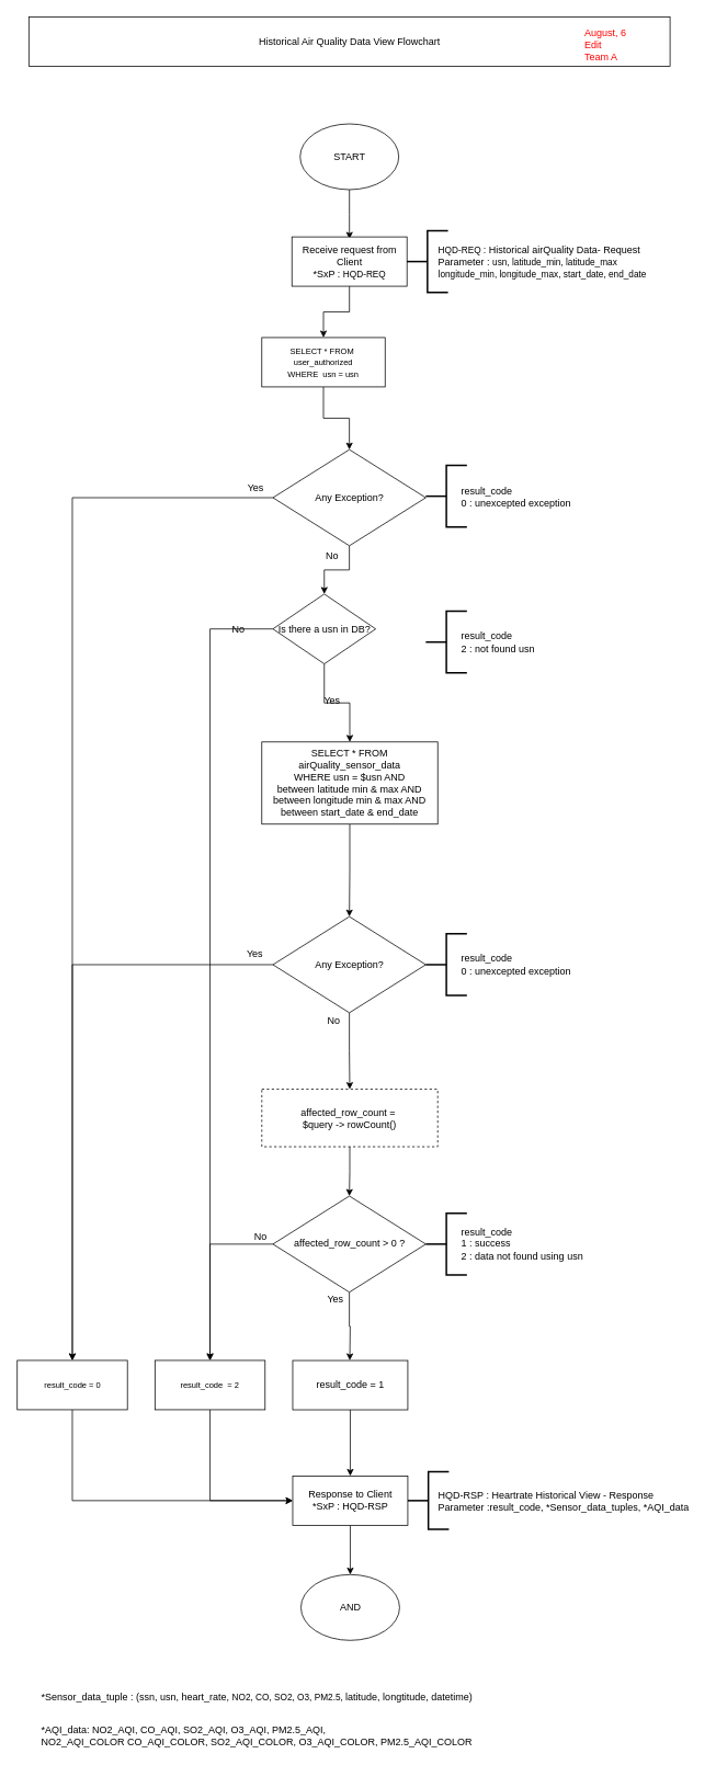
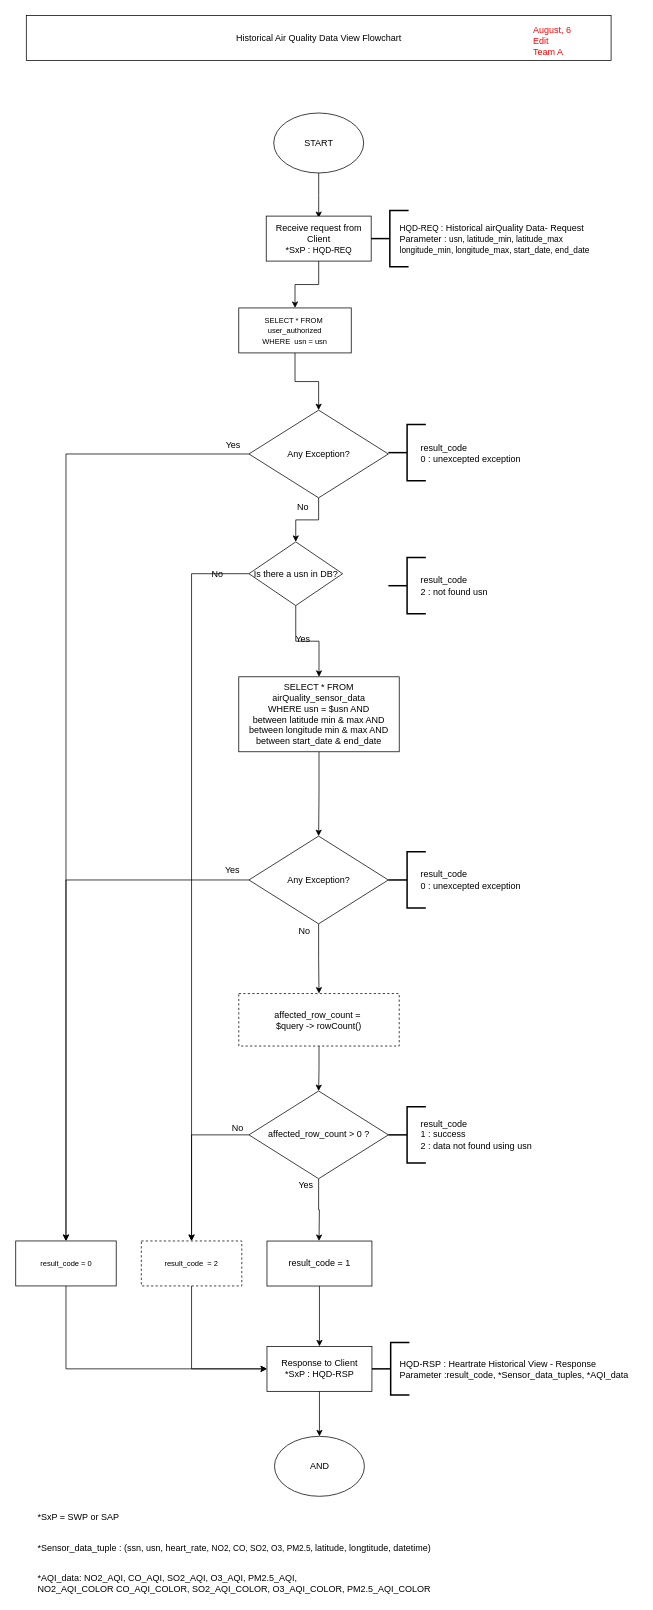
  <mxCell id="0" />
  <mxCell id="1" parent="0" />
  <mxCell id="2" style="edgeStyle=orthogonalEdgeStyle;rounded=0;orthogonalLoop=1;jettySize=auto;html=1;" parent="1" source="3" edge="1"><mxGeometry relative="1" as="geometry"><mxPoint x="424.6" y="290" as="targetPoint" /></mxGeometry></mxCell>
  <mxCell id="3" value="START" style="ellipse;whiteSpace=wrap;html=1;" parent="1" vertex="1"><mxGeometry x="364.6" y="150" width="120" height="80" as="geometry" /></mxCell>
  <mxCell id="4" style="edgeStyle=orthogonalEdgeStyle;rounded=0;orthogonalLoop=1;jettySize=auto;html=1;entryX=0.5;entryY=0;entryDx=0;entryDy=0;" parent="1" source="5" target="16" edge="1"><mxGeometry relative="1" as="geometry"><mxPoint x="424.6" y="420" as="targetPoint" /></mxGeometry></mxCell>
  <mxCell id="5" value="Receive request from Client&lt;br&gt;*SxP :&amp;nbsp;&lt;span style=&quot;font-size: 11px&quot;&gt;HQD&lt;/span&gt;&lt;span style=&quot;font-size: 11px&quot;&gt;-REQ&lt;/span&gt;" style="rounded=0;whiteSpace=wrap;html=1;" parent="1" vertex="1"><mxGeometry x="354.6" y="287.5" width="140" height="60" as="geometry" /></mxCell>
+ <mxCell id="6" value="*SxP = SWP or SAP" style="text;html=1;resizable=0;points=[];autosize=1;align=left;verticalAlign=top;spacingTop=-4;" parent="1" vertex="1"><mxGeometry x="47.6" y="2012.765" width="120" height="20" as="geometry" /></mxCell>
  <mxCell id="7" value="" style="strokeWidth=2;html=1;shape=mxgraph.flowchart.annotation_2;align=left;pointerEvents=1" parent="1" vertex="1"><mxGeometry x="494.5" y="280" width="50" height="75" as="geometry" /></mxCell>
  <mxCell id="8" value="Historical Air Quality Data View Flowchart" style="rounded=0;whiteSpace=wrap;html=1;" parent="1" vertex="1"><mxGeometry x="34.6" y="20" width="780" height="60" as="geometry" /></mxCell>
  <mxCell id="9" style="edgeStyle=orthogonalEdgeStyle;rounded=0;orthogonalLoop=1;jettySize=auto;html=1;entryX=0.5;entryY=0;entryDx=0;entryDy=0;" parent="1" source="10" target="12" edge="1"><mxGeometry relative="1" as="geometry"><mxPoint x="425.6" y="1905.1" as="targetPoint" /></mxGeometry></mxCell>
  <mxCell id="10" value="Response to Client&lt;br&gt;*SxP : HQD-RSP" style="rounded=0;whiteSpace=wrap;html=1;" parent="1" vertex="1"><mxGeometry x="355.6" y="1795.1" width="140" height="60" as="geometry" /></mxCell>
  <mxCell id="11" value="" style="strokeWidth=2;html=1;shape=mxgraph.flowchart.annotation_2;align=left;pointerEvents=1" parent="1" vertex="1"><mxGeometry x="495.6" y="1790.1" width="50" height="70" as="geometry" /></mxCell>
  <mxCell id="12" value="AND" style="ellipse;whiteSpace=wrap;html=1;" parent="1" vertex="1"><mxGeometry x="365.6" y="1915.1" width="120" height="80" as="geometry" /></mxCell>
  <mxCell id="13" value="&lt;font color=&quot;#ff0000&quot;&gt;August, 6&lt;br&gt;Edit&amp;nbsp;&lt;br&gt;Team A&lt;br&gt;&lt;/font&gt;" style="text;html=1;resizable=0;points=[];autosize=1;align=left;verticalAlign=top;spacingTop=-4;" parent="1" vertex="1"><mxGeometry x="709.1" y="30" width="70" height="40" as="geometry" /></mxCell>
  <mxCell id="14" value="*Sensor_data_tuple : (&lt;span style=&quot;white-space: nowrap&quot;&gt;ssn, usn, heart_rate,&amp;nbsp;&lt;/span&gt;&lt;span style=&quot;font-size: 11px&quot;&gt;NO2, CO, SO2, O3, PM2.5,&amp;nbsp;&lt;/span&gt;&lt;span style=&quot;white-space: nowrap&quot;&gt;latitude,&amp;nbsp;longtitude, datetime&lt;/span&gt;)" style="text;html=1;strokeColor=none;fillColor=none;align=left;verticalAlign=middle;whiteSpace=wrap;rounded=0;" parent="1" vertex="1"><mxGeometry x="48" y="2035" width="571" height="60" as="geometry" /></mxCell>
  <mxCell id="15" value="" style="edgeStyle=orthogonalEdgeStyle;rounded=0;orthogonalLoop=1;jettySize=auto;html=1;fontSize=12;" parent="1" source="16" target="50" edge="1"><mxGeometry relative="1" as="geometry" /></mxCell>
  <mxCell id="16" value="&lt;span style=&quot;font-size: 10px&quot;&gt;SELECT * FROM&amp;nbsp;&lt;br&gt;&lt;/span&gt;&lt;span style=&quot;font-size: 10px&quot;&gt;user_authorized&lt;/span&gt;&lt;br style=&quot;font-size: 10px&quot;&gt;&lt;span style=&quot;font-size: 10px&quot;&gt;WHERE&amp;nbsp; usn = usn&lt;/span&gt;" style="rounded=0;whiteSpace=wrap;html=1;align=center;" parent="1" vertex="1"><mxGeometry x="318" y="410" width="150" height="60" as="geometry" /></mxCell>
  <mxCell id="17" style="edgeStyle=orthogonalEdgeStyle;rounded=0;orthogonalLoop=1;jettySize=auto;html=1;" parent="1" source="19" edge="1"><mxGeometry relative="1" as="geometry"><mxPoint x="425" y="1654.5" as="targetPoint" /></mxGeometry></mxCell>
  <mxCell id="18" style="edgeStyle=orthogonalEdgeStyle;rounded=0;orthogonalLoop=1;jettySize=auto;html=1;entryX=0.5;entryY=0;entryDx=0;entryDy=0;" parent="1" source="19" target="23" edge="1"><mxGeometry relative="1" as="geometry" /></mxCell>
  <mxCell id="19" value="&lt;span style=&quot;white-space: normal&quot;&gt;affected_row_count &amp;gt; 0 ?&lt;/span&gt;" style="rhombus;whiteSpace=wrap;html=1;align=center;" parent="1" vertex="1"><mxGeometry x="331.5" y="1454.5" width="186" height="117" as="geometry" /></mxCell>
  <mxCell id="20" value="" style="edgeStyle=orthogonalEdgeStyle;rounded=0;orthogonalLoop=1;jettySize=auto;html=1;" parent="1" source="21" target="19" edge="1"><mxGeometry relative="1" as="geometry" /></mxCell>
  <mxCell id="21" value="affected_row_count =&amp;nbsp;&lt;br&gt;$query -&amp;gt; rowCount()" style="rounded=0;whiteSpace=wrap;html=1;align=center;dashed=1;" parent="1" vertex="1"><mxGeometry x="318" y="1324.5" width="214" height="70" as="geometry" /></mxCell>
  <mxCell id="22" style="edgeStyle=orthogonalEdgeStyle;rounded=0;orthogonalLoop=1;jettySize=auto;html=1;entryX=0;entryY=0.5;entryDx=0;entryDy=0;exitX=0.5;exitY=1;exitDx=0;exitDy=0;" parent="1" source="23" target="10" edge="1"><mxGeometry relative="1" as="geometry" /></mxCell>
- <mxCell id="23" value="&lt;span style=&quot;font-size: 10px&quot;&gt;result_code&amp;nbsp; = 2&lt;/span&gt;" style="rounded=0;whiteSpace=wrap;html=1;align=center;" parent="1" vertex="1"><mxGeometry x="188" y="1654.5" width="134" height="60" as="geometry" /></mxCell>
+ <mxCell id="23" value="&lt;span style=&quot;font-size: 10px&quot;&gt;result_code&amp;nbsp; = 2&lt;/span&gt;" style="rounded=0;whiteSpace=wrap;html=1;align=center;dashed=1;" parent="1" vertex="1"><mxGeometry x="188" y="1654.5" width="134" height="60" as="geometry" /></mxCell>
  <mxCell id="24" value="No" style="text;html=1;resizable=0;points=[];autosize=1;align=left;verticalAlign=top;spacingTop=-4;" parent="1" vertex="1"><mxGeometry x="307" y="1493.5" width="30" height="20" as="geometry" /></mxCell>
  <mxCell id="25" value="Yes" style="text;html=1;resizable=0;points=[];autosize=1;align=left;verticalAlign=top;spacingTop=-4;" parent="1" vertex="1"><mxGeometry x="396" y="1569.5" width="30" height="20" as="geometry" /></mxCell>
  <mxCell id="26" value="" style="strokeWidth=2;html=1;shape=mxgraph.flowchart.annotation_2;align=left;pointerEvents=1" parent="1" vertex="1"><mxGeometry x="517.5" y="1475.5" width="50" height="75" as="geometry" /></mxCell>
  <mxCell id="27" value="result_code&lt;br&gt;1 : success&lt;br&gt;2 : data not found using usn" style="text;html=1;strokeColor=none;fillColor=none;align=left;verticalAlign=middle;whiteSpace=wrap;rounded=0;" parent="1" vertex="1"><mxGeometry x="559" y="1487" width="180" height="52" as="geometry" /></mxCell>
  <mxCell id="28" value="&lt;span style=&quot;font-size: 11px ; text-align: center&quot;&gt;HQD&lt;/span&gt;&lt;span style=&quot;font-size: 11px ; text-align: center&quot;&gt;-REQ&lt;/span&gt;&lt;span style=&quot;font-size: 11px&quot;&gt;&amp;nbsp;&lt;/span&gt;&lt;span style=&quot;white-space: nowrap&quot;&gt;:&amp;nbsp;&lt;/span&gt;&lt;span style=&quot;text-align: center&quot;&gt;Historical airQuality Data&lt;/span&gt;&lt;span style=&quot;text-align: center&quot;&gt;- Request&lt;/span&gt;&lt;br&gt;&lt;span style=&quot;white-space: nowrap&quot;&gt;Parameter :&amp;nbsp;&lt;/span&gt;&lt;span style=&quot;font-size: 11px ; text-align: center&quot;&gt;usn, latitude_min, latitude_max&lt;/span&gt;&lt;br style=&quot;font-size: 11px ; text-align: center&quot;&gt;&lt;span style=&quot;font-size: 11px ; text-align: center&quot;&gt;longitude_min, longitude_max,&amp;nbsp;&lt;/span&gt;&lt;span style=&quot;font-size: 11px ; text-align: center&quot;&gt;start_date, end_date&lt;/span&gt;" style="text;html=1;strokeColor=none;fillColor=none;align=left;verticalAlign=middle;whiteSpace=wrap;rounded=0;" parent="1" vertex="1"><mxGeometry x="531" y="281" width="279" height="73" as="geometry" /></mxCell>
  <mxCell id="29" style="edgeStyle=orthogonalEdgeStyle;rounded=0;orthogonalLoop=1;jettySize=auto;html=1;entryX=0.5;entryY=0;entryDx=0;entryDy=0;" parent="1" source="31" target="21" edge="1"><mxGeometry relative="1" as="geometry" /></mxCell>
  <mxCell id="30" style="edgeStyle=orthogonalEdgeStyle;rounded=0;orthogonalLoop=1;jettySize=auto;html=1;entryX=0.5;entryY=0;entryDx=0;entryDy=0;" parent="1" source="31" target="35" edge="1"><mxGeometry relative="1" as="geometry" /></mxCell>
  <mxCell id="31" value="Any Exception?" style="rhombus;whiteSpace=wrap;html=1;align=center;" parent="1" vertex="1"><mxGeometry x="331.5" y="1114.5" width="186" height="117" as="geometry" /></mxCell>
  <mxCell id="32" value="" style="strokeWidth=2;html=1;shape=mxgraph.flowchart.annotation_2;align=left;pointerEvents=1" parent="1" vertex="1"><mxGeometry x="517.5" y="1135.5" width="50" height="75" as="geometry" /></mxCell>
  <mxCell id="33" value="result_code&lt;br&gt;1 : success&lt;br&gt;0 : unexcepted exception" style="text;html=1;strokeColor=none;fillColor=none;align=left;verticalAlign=middle;whiteSpace=wrap;rounded=0;noLabel=1;fontColor=none;" parent="1" vertex="1"><mxGeometry x="559" y="1147" width="180" height="52" as="geometry" /></mxCell>
  <mxCell id="34" style="edgeStyle=orthogonalEdgeStyle;rounded=0;orthogonalLoop=1;jettySize=auto;html=1;entryX=0;entryY=0.5;entryDx=0;entryDy=0;exitX=0.5;exitY=1;exitDx=0;exitDy=0;" parent="1" source="35" target="10" edge="1"><mxGeometry relative="1" as="geometry" /></mxCell>
  <mxCell id="35" value="&lt;span style=&quot;font-size: 10px&quot;&gt;result_code = 0&lt;/span&gt;" style="rounded=0;whiteSpace=wrap;html=1;align=center;" parent="1" vertex="1"><mxGeometry x="20.5" y="1654.5" width="134" height="60" as="geometry" /></mxCell>
  <mxCell id="36" value="Yes" style="text;html=1;resizable=0;points=[];autosize=1;align=left;verticalAlign=top;spacingTop=-4;" parent="1" vertex="1"><mxGeometry x="297.5" y="1149.5" width="30" height="20" as="geometry" /></mxCell>
  <mxCell id="37" value="No" style="text;html=1;resizable=0;points=[];autosize=1;align=left;verticalAlign=top;spacingTop=-4;" parent="1" vertex="1"><mxGeometry x="396" y="1231.5" width="30" height="20" as="geometry" /></mxCell>
  <mxCell id="38" style="edgeStyle=orthogonalEdgeStyle;rounded=0;orthogonalLoop=1;jettySize=auto;html=1;entryX=0.5;entryY=0;entryDx=0;entryDy=0;" parent="1" source="39" target="10" edge="1"><mxGeometry relative="1" as="geometry" /></mxCell>
  <mxCell id="39" value="result_code = 1" style="rounded=0;whiteSpace=wrap;html=1;" parent="1" vertex="1"><mxGeometry x="355.6" y="1654.6" width="140" height="60" as="geometry" /></mxCell>
  <mxCell id="40" value="&lt;span style=&quot;text-align: center&quot;&gt;HQD-RSP&lt;/span&gt;&lt;span style=&quot;white-space: nowrap&quot;&gt;&amp;nbsp;:&amp;nbsp;&lt;/span&gt;Heartrate Historical View - Response&lt;br style=&quot;white-space: nowrap&quot;&gt;&lt;span style=&quot;white-space: nowrap&quot;&gt;Parameter :result_code, *&lt;/span&gt;Sensor_data_tuples, *AQI_data" style="text;html=1;strokeColor=none;fillColor=none;align=left;verticalAlign=middle;whiteSpace=wrap;rounded=0;" parent="1" vertex="1"><mxGeometry x="531" y="1807" width="318" height="38" as="geometry" /></mxCell>
  <mxCell id="41" value="" style="edgeStyle=orthogonalEdgeStyle;rounded=0;orthogonalLoop=1;jettySize=auto;html=1;" parent="1" source="43" target="45" edge="1"><mxGeometry relative="1" as="geometry" /></mxCell>
  <mxCell id="42" style="edgeStyle=orthogonalEdgeStyle;rounded=0;orthogonalLoop=1;jettySize=auto;html=1;" parent="1" source="43" target="23" edge="1"><mxGeometry relative="1" as="geometry" /></mxCell>
  <mxCell id="43" value="Is there a usn in DB?" style="rhombus;whiteSpace=wrap;html=1;align=center;" parent="1" vertex="1"><mxGeometry x="331.5" y="722" width="125" height="85" as="geometry" /></mxCell>
  <mxCell id="44" style="edgeStyle=orthogonalEdgeStyle;rounded=0;orthogonalLoop=1;jettySize=auto;html=1;fontSize=12;" parent="1" source="45" target="31" edge="1"><mxGeometry relative="1" as="geometry" /></mxCell>
  <mxCell id="45" value="SELECT * FROM&lt;br&gt;airQuality_sensor_data &lt;br&gt;WHERE usn = $usn AND&lt;br&gt;between latitude min &amp;amp; max AND&lt;br&gt;between longitude min &amp;amp; max AND&lt;br&gt;between start_date &amp;amp; end_date" style="rounded=0;whiteSpace=wrap;html=1;align=center;fontSize=12;" parent="1" vertex="1"><mxGeometry x="318" y="902" width="214" height="100" as="geometry" /></mxCell>
  <mxCell id="46" value="Yes" style="text;html=1;resizable=0;points=[];autosize=1;align=left;verticalAlign=top;spacingTop=-4;" parent="1" vertex="1"><mxGeometry x="392" y="842" width="30" height="20" as="geometry" /></mxCell>
  <mxCell id="47" value="No" style="text;html=1;resizable=0;points=[];autosize=1;align=left;verticalAlign=top;spacingTop=-4;" parent="1" vertex="1"><mxGeometry x="280" y="755" width="30" height="20" as="geometry" /></mxCell>
  <mxCell id="48" value="" style="edgeStyle=orthogonalEdgeStyle;rounded=0;orthogonalLoop=1;jettySize=auto;html=1;fontSize=12;" parent="1" source="50" target="43" edge="1"><mxGeometry relative="1" as="geometry" /></mxCell>
  <mxCell id="49" style="edgeStyle=orthogonalEdgeStyle;rounded=0;orthogonalLoop=1;jettySize=auto;html=1;entryX=0.5;entryY=0;entryDx=0;entryDy=0;fontSize=12;fontColor=none;" parent="1" source="50" target="35" edge="1"><mxGeometry relative="1" as="geometry" /></mxCell>
  <mxCell id="50" value="Any Exception?" style="rhombus;whiteSpace=wrap;html=1;align=center;" parent="1" vertex="1"><mxGeometry x="331.5" y="546.3" width="186" height="117" as="geometry" /></mxCell>
  <mxCell id="51" value="No" style="text;html=1;resizable=0;points=[];autosize=1;align=left;verticalAlign=top;spacingTop=-4;fontSize=12;" parent="1" vertex="1"><mxGeometry x="394" y="666" width="30" height="20" as="geometry" /></mxCell>
  <mxCell id="52" value="Yes" style="text;html=1;resizable=0;points=[];autosize=1;align=left;verticalAlign=top;spacingTop=-4;fontSize=12;" parent="1" vertex="1"><mxGeometry x="299" y="583" width="30" height="20" as="geometry" /></mxCell>
  <mxCell id="53" value="" style="strokeWidth=2;html=1;shape=mxgraph.flowchart.annotation_2;align=left;pointerEvents=1" parent="1" vertex="1"><mxGeometry x="517.5" y="743" width="50" height="75" as="geometry" /></mxCell>
  <mxCell id="54" value="result_code&lt;br&gt;2 : not found usn" style="text;html=1;strokeColor=none;fillColor=none;align=left;verticalAlign=middle;whiteSpace=wrap;rounded=0;" parent="1" vertex="1"><mxGeometry x="559" y="755" width="170" height="52" as="geometry" /></mxCell>
  <mxCell id="55" value="result_code&lt;br&gt;0 : unexcepted exception" style="text;html=1;strokeColor=none;fillColor=none;align=left;verticalAlign=middle;whiteSpace=wrap;rounded=0;" parent="1" vertex="1"><mxGeometry x="559" y="1147.1" width="170" height="52" as="geometry" /></mxCell>
  <mxCell id="56" value="" style="strokeWidth=2;html=1;shape=mxgraph.flowchart.annotation_2;align=left;pointerEvents=1" parent="1" vertex="1"><mxGeometry x="517.5" y="565.5" width="50" height="75" as="geometry" /></mxCell>
  <mxCell id="57" value="result_code&lt;br&gt;0 : unexcepted exception" style="text;html=1;strokeColor=none;fillColor=none;align=left;verticalAlign=middle;whiteSpace=wrap;rounded=0;" parent="1" vertex="1"><mxGeometry x="559" y="577.5" width="170" height="52" as="geometry" /></mxCell>
  <mxCell id="58" value="*AQI_data: NO2_AQI, CO_AQI, SO2_AQI, O3_AQI, PM2.5_AQI,&lt;br&gt;NO2_AQI_COLOR CO_AQI_COLOR, SO2_AQI_COLOR, O3_AQI_COLOR, PM2.5_AQI_COLOR" style="text;html=1;resizable=0;points=[];autosize=1;align=left;verticalAlign=top;spacingTop=-4;" parent="1" vertex="1"><mxGeometry x="48" y="2095" width="540" height="30" as="geometry" /></mxCell>
